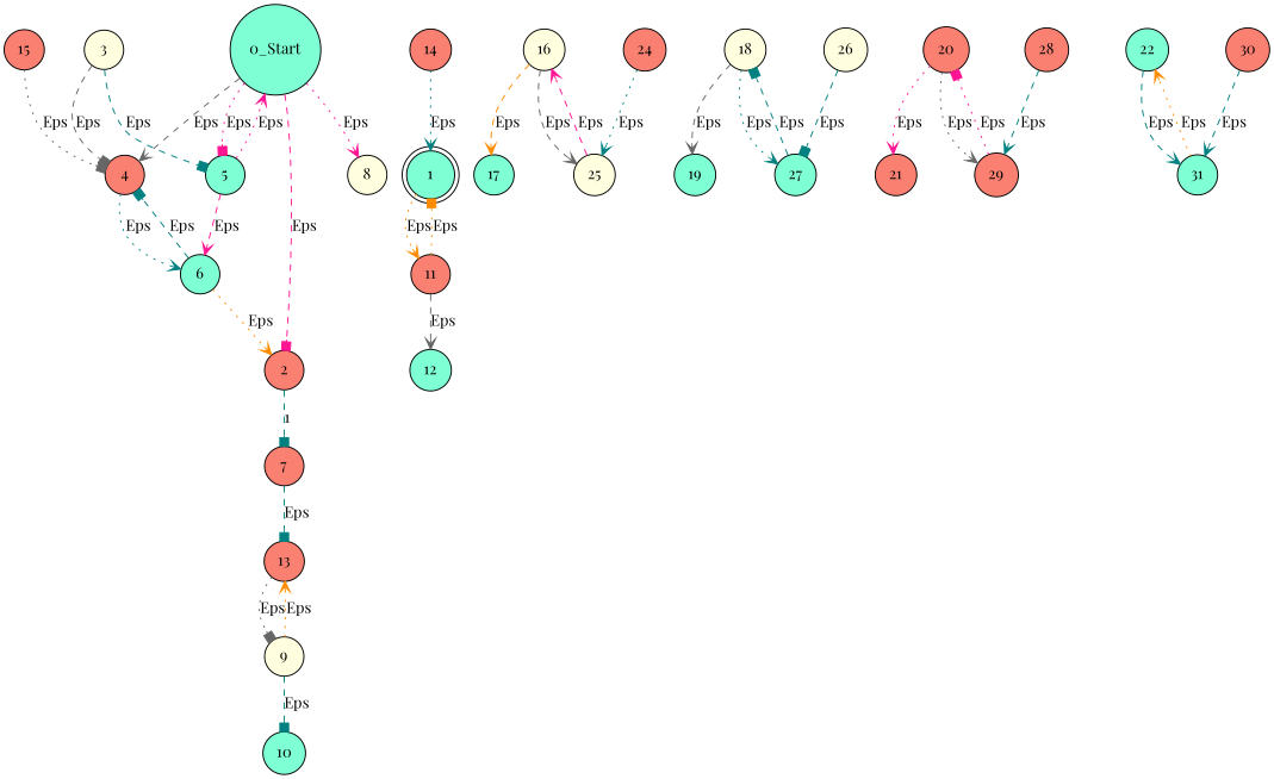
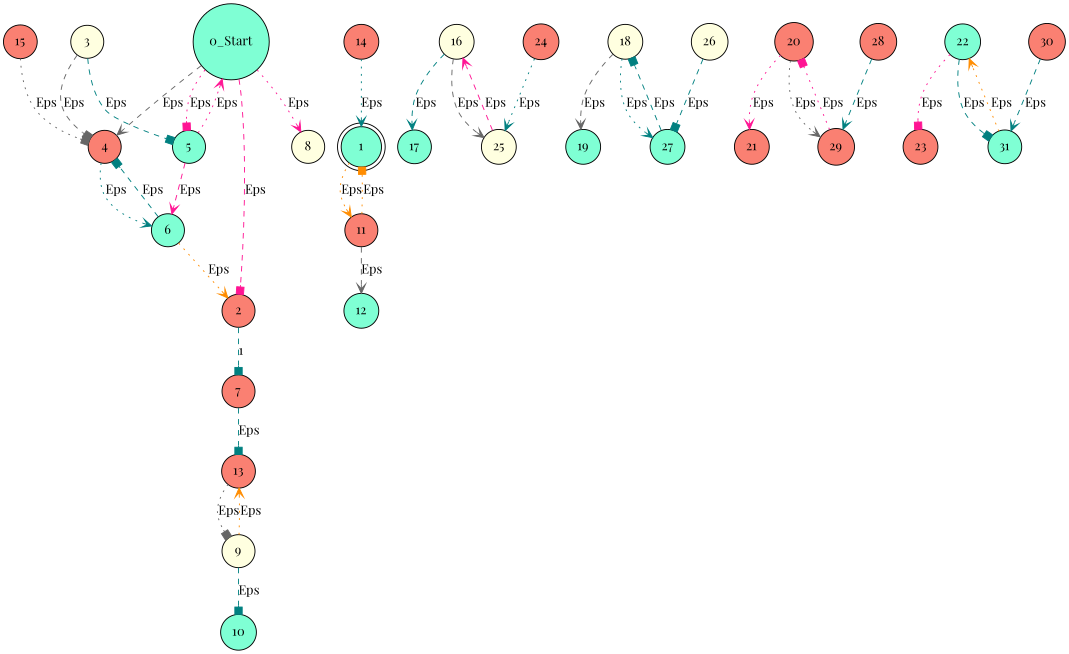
  digraph {
    fontname="Playfair Display"
    rankdir=TB
    node [fillcolor=salmon fontname="Playfair Display" shape=circle style=filled]
    edge [arrowhead=vee color=teal fontname="Playfair Display" style=dashed]
    n1 [fillcolor=aquamarine label="0_Start"]
    2
    4
    5 [fillcolor=aquamarine]
    8 [fillcolor=lightyellow]
    7
    6 [fillcolor=aquamarine]
    13
    3 [fillcolor=lightyellow]
    9 [fillcolor=lightyellow]
    1 [fillcolor=aquamarine shape=doublecircle]
    11
    12 [fillcolor=aquamarine]
    10 [fillcolor=aquamarine]
    14
    15
    16 [fillcolor=lightyellow]
    17 [fillcolor=aquamarine]
    25 [fillcolor=lightyellow]
    18 [fillcolor=lightyellow]
    19 [fillcolor=aquamarine]
    27 [fillcolor=aquamarine]
    20
    21
    29
    22 [fillcolor=aquamarine]
+   23
    31 [fillcolor=aquamarine]
    24
    26 [fillcolor=lightyellow]
    28
    30
    n1 -> 2 [arrowhead=box color=deeppink label=Eps]
    n1 -> 4 [color=gray40 label=Eps]
    n1 -> 5 [arrowhead=box color=deeppink label=Eps style=dotted]
    n1 -> 8 [color=deeppink label=Eps style=dotted]
    2 -> 7 [arrowhead=box label=1]
    4 -> 6 [label=Eps style=dotted]
    5 -> n1 [color=deeppink label=Eps style=dotted]
    5 -> 6 [color=deeppink label=Eps]
    7 -> 13 [arrowhead=box label=Eps]
    6 -> 2 [color=darkorange label=Eps style=dotted]
    6 -> 4 [arrowhead=box label=Eps]
    13 -> 9 [arrowhead=box color=gray40 label=Eps style=dotted]
    3 -> 4 [arrowhead=box color=gray40 label=Eps]
    3 -> 5 [arrowhead=box label=Eps]
    9 -> 13 [color=darkorange label=Eps style=dotted]
    9 -> 10 [arrowhead=box label=Eps]
    1 -> 11 [color=darkorange label=Eps style=dotted]
    11 -> 1 [arrowhead=box color=darkorange label=Eps style=dotted]
    11 -> 12 [color=gray40 label=Eps]
    14 -> 1 [label=Eps style=dotted]
    15 -> 4 [arrowhead=box color=gray40 label=Eps style=dotted]
-   16 -> 17 [color=darkorange label=Eps]
+   16 -> 17 [label=Eps]
    16 -> 25 [color=gray40 label=Eps]
    25 -> 16 [color=deeppink label=Eps]
    18 -> 19 [color=gray40 label=Eps]
    18 -> 27 [label=Eps style=dotted]
    27 -> 18 [arrowhead=box label=Eps]
    20 -> 21 [color=deeppink label=Eps style=dotted]
    20 -> 29 [color=gray40 label=Eps style=dotted]
    29 -> 20 [arrowhead=box color=deeppink label=Eps style=dotted]
-   22 -> 31 [label=Eps]
+   22 -> 23 [arrowhead=box color=deeppink label=Eps style=dotted]
+   22 -> 31 [arrowhead=box label=Eps]
    31 -> 22 [color=darkorange label=Eps style=dotted]
    24 -> 25 [label=Eps style=dotted]
    26 -> 27 [arrowhead=box label=Eps]
    28 -> 29 [label=Eps]
    30 -> 31 [label=Eps]
  }
